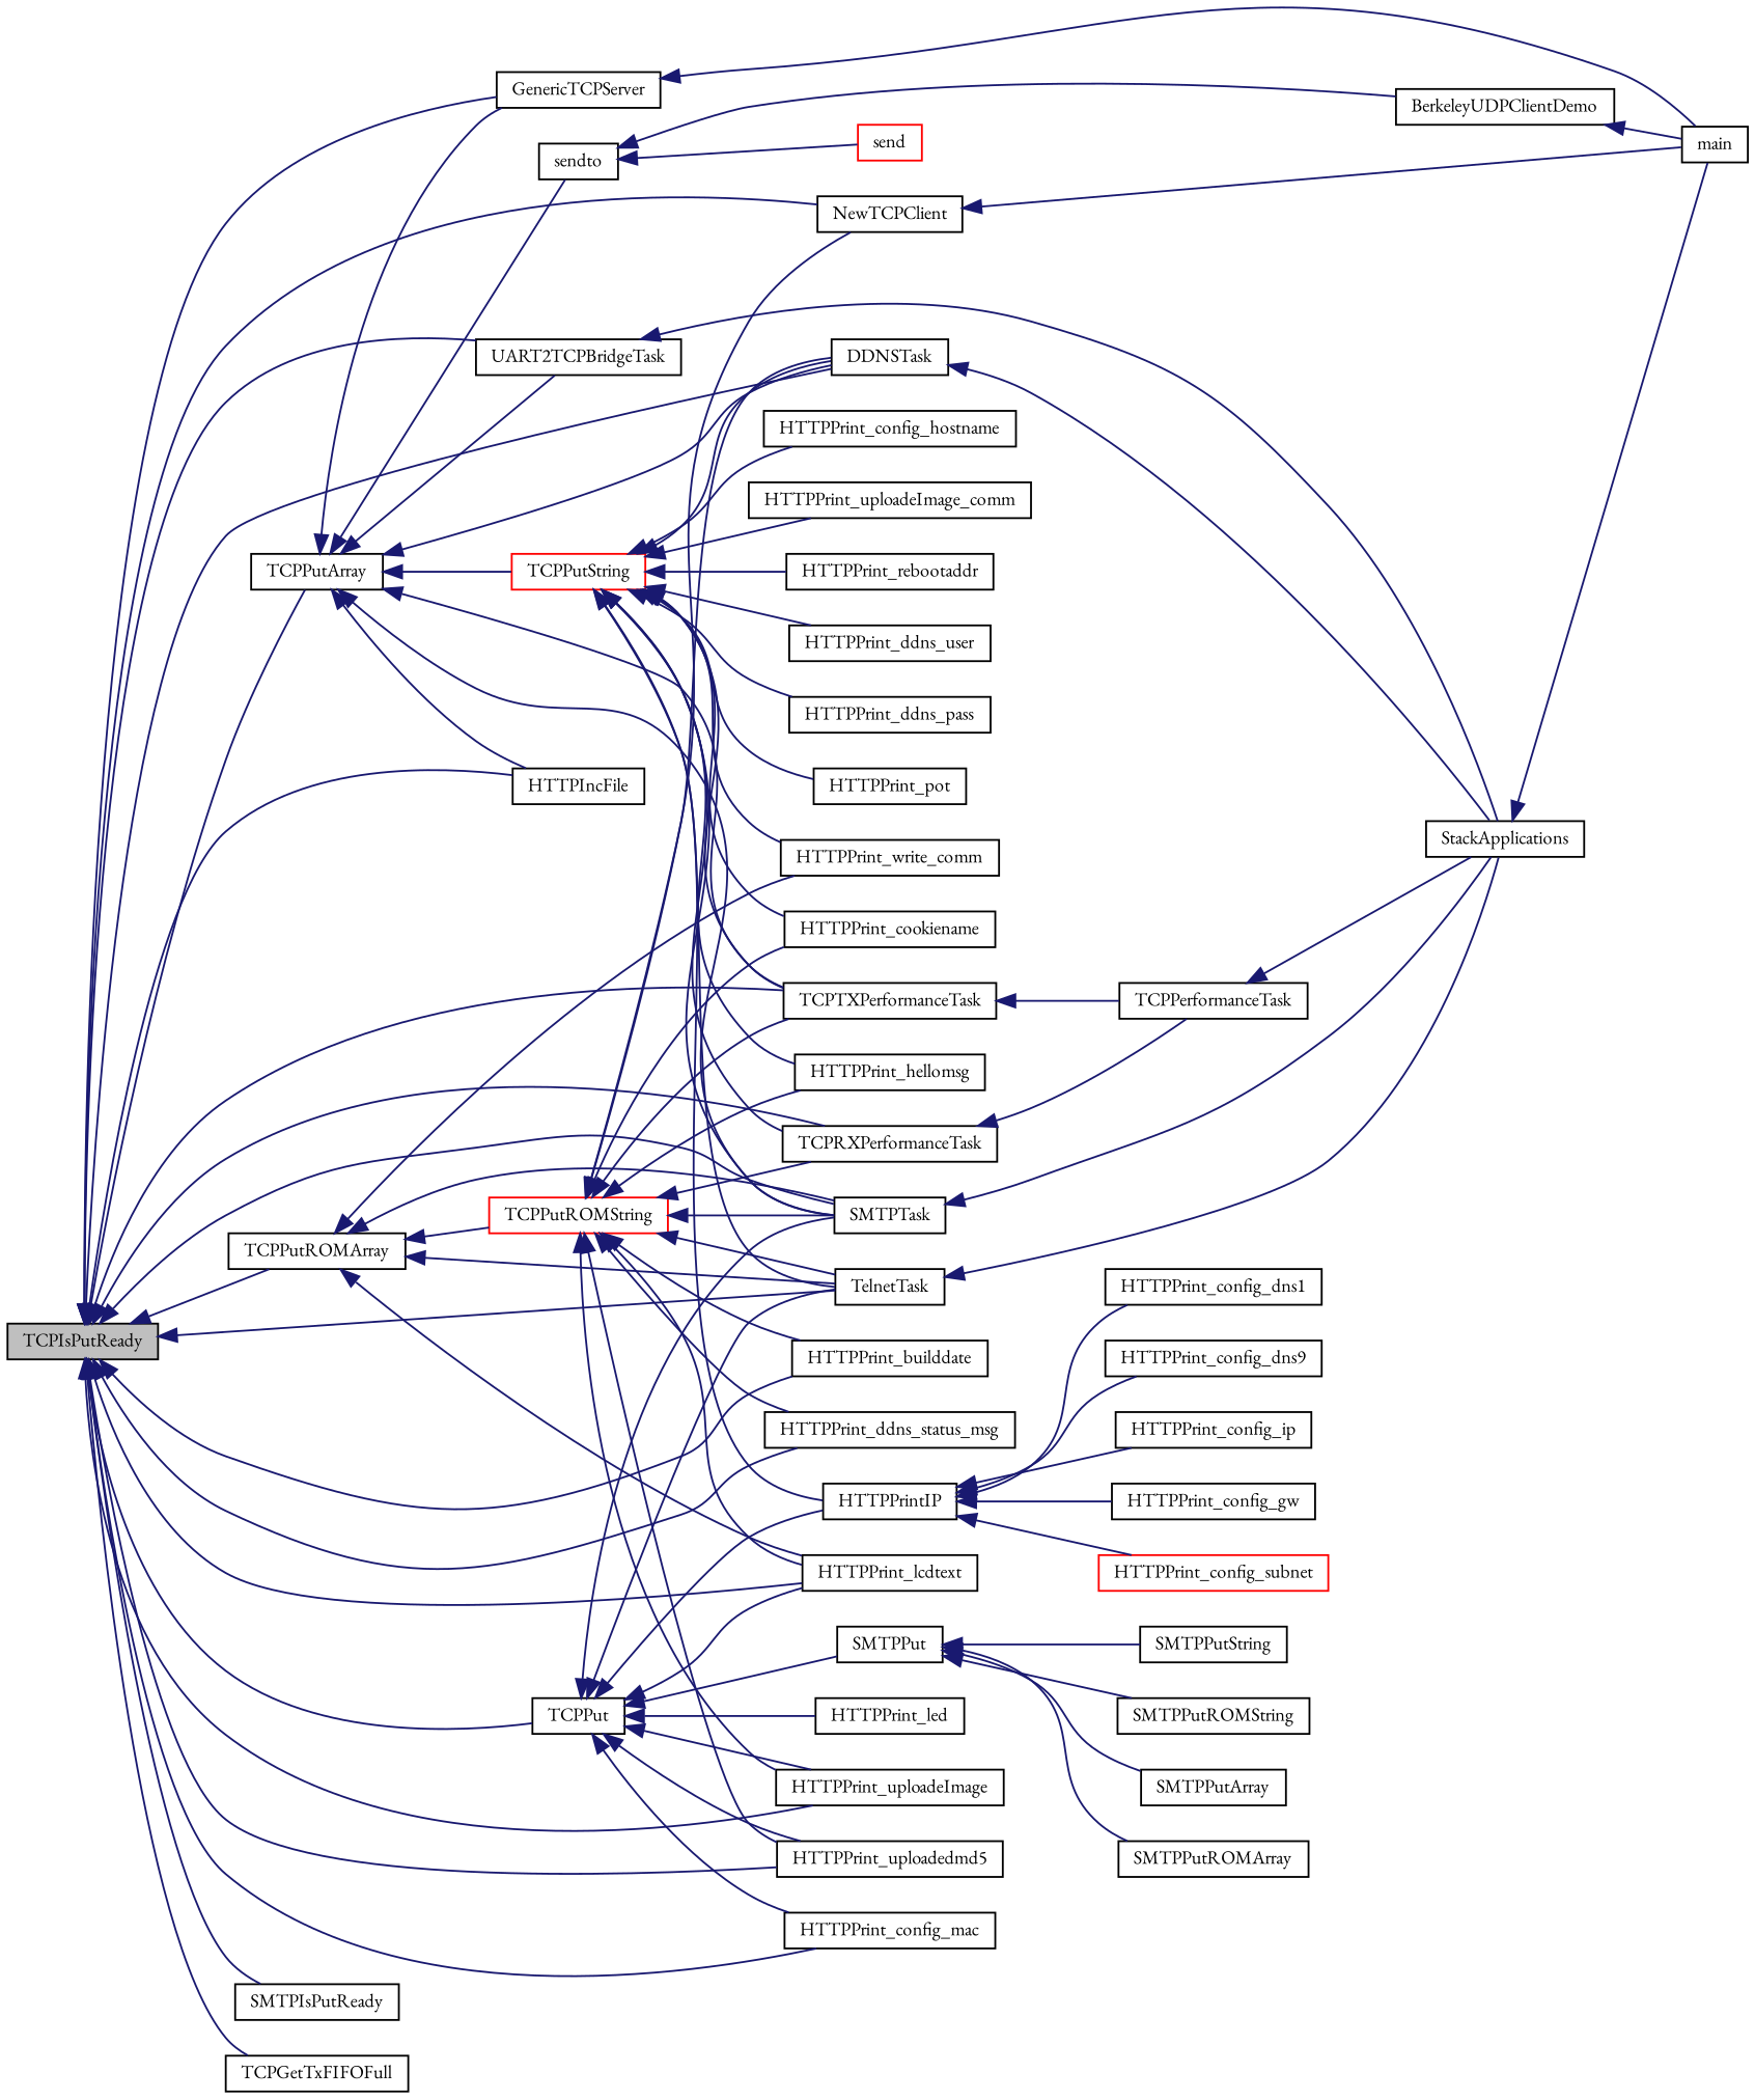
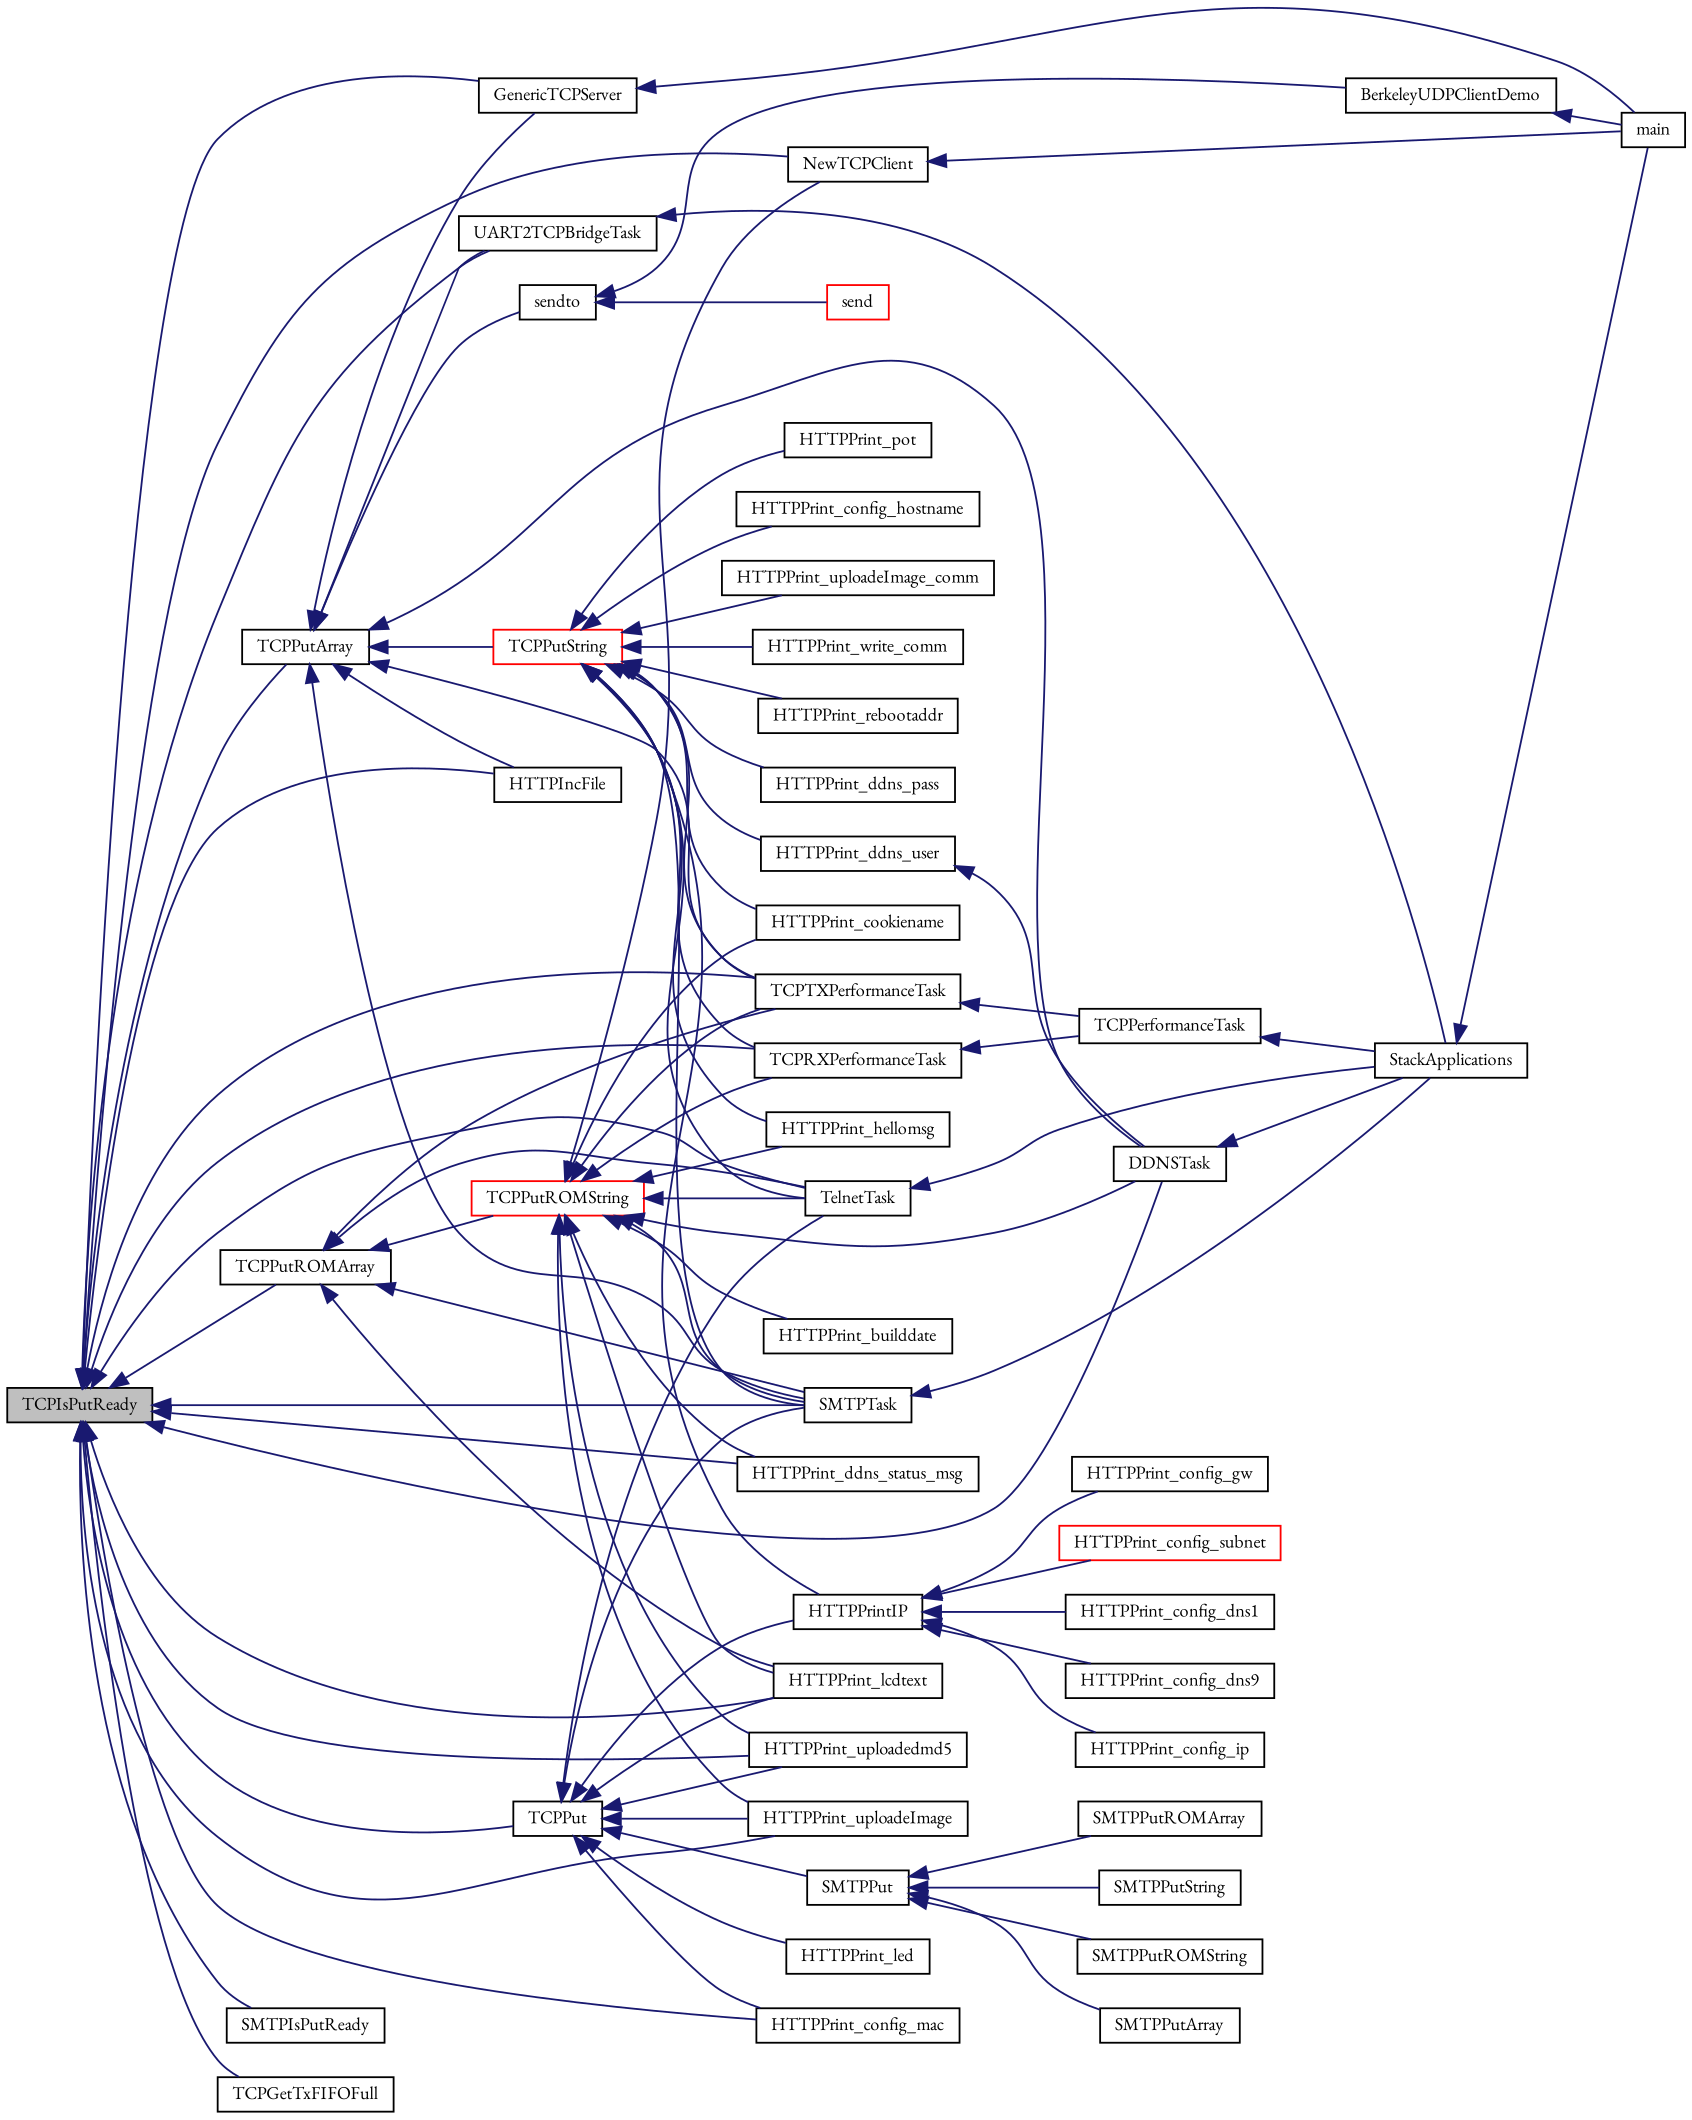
  digraph {
    fontname="EB Garamond"
    rankdir=LR
    node [color=black fillcolor=white fontname="EB Garamond" fontsize=10 shape=record style=filled]
    edge [color=midnightblue dir=back fontname="EB Garamond" fontsize=10 labelfontname=Helvetica labelfontsize=10 style=solid]
    n1 [fillcolor=grey75 fontcolor=black height=0.2 label=TCPIsPutReady width=0.4]
    n2 [height=0.2 label=DDNSTask width=0.4]
    n3 [height=0.2 label=HTTPIncFile width=0.4]
    n4 [height=0.2 label=SMTPTask width=0.4]
    n5 [height=0.2 label=SMTPIsPutReady width=0.4]
    n6 [height=0.2 label=TCPPut width=0.4]
    n7 [height=0.2 label=TelnetTask width=0.4]
    n8 [height=0.2 label=HTTPPrint_lcdtext width=0.4]
    n9 [height=0.2 label=HTTPPrint_uploadeImage width=0.4]
    n10 [height=0.2 label=HTTPPrint_uploadedmd5 width=0.4]
    n11 [height=0.2 label=HTTPPrint_config_mac width=0.4]
    n12 [height=0.2 label=TCPPutArray width=0.4]
    n13 [height=0.2 label=TCPTXPerformanceTask width=0.4]
    n14 [height=0.2 label=TCPRXPerformanceTask width=0.4]
    n15 [height=0.2 label=UART2TCPBridgeTask width=0.4]
    n16 [height=0.2 label=GenericTCPServer width=0.4]
    n17 [height=0.2 label=TCPPutROMArray width=0.4]
    n18 [height=0.2 label=HTTPPrint_builddate width=0.4]
    n19 [height=0.2 label=HTTPPrint_ddns_status_msg width=0.4]
    n20 [height=0.2 label=NewTCPClient width=0.4]
    n21 [height=0.2 label=TCPGetTxFIFOFull width=0.4]
    n22 [height=0.2 label=StackApplications width=0.4]
    n23 [height=0.2 label=SMTPPut width=0.4]
    n24 [height=0.2 label=HTTPPrint_led width=0.4]
    n25 [height=0.2 label=HTTPPrintIP width=0.4]
    n26 [height=0.2 label=sendto width=0.4]
    n27 [color=red height=0.2 label=TCPPutString width=0.4]
    n28 [height=0.2 label=TCPPerformanceTask width=0.4]
    n29 [height=0.2 label=main width=0.4]
    n30 [color=red height=0.2 label=TCPPutROMString width=0.4]
    n31 [height=0.2 label=SMTPPutArray width=0.4]
    n32 [height=0.2 label=SMTPPutROMArray width=0.4]
    n33 [height=0.2 label=SMTPPutString width=0.4]
    n34 [height=0.2 label=SMTPPutROMString width=0.4]
    n35 [height=0.2 label=HTTPPrint_config_ip width=0.4]
    n36 [height=0.2 label=HTTPPrint_config_gw width=0.4]
    n37 [color=red height=0.2 label=HTTPPrint_config_subnet width=0.4]
    n38 [height=0.2 label=HTTPPrint_config_dns1 width=0.4]
    n39 [height=0.2 label=HTTPPrint_config_dns9 width=0.4]
    n40 [color=red height=0.2 label=send width=0.4]
    n41 [height=0.2 label=BerkeleyUDPClientDemo width=0.4]
    n42 [height=0.2 label=HTTPPrint_pot width=0.4]
    n43 [height=0.2 label=HTTPPrint_hellomsg width=0.4]
    n44 [height=0.2 label=HTTPPrint_cookiename width=0.4]
    n45 [height=0.2 label=HTTPPrint_config_hostname width=0.4]
    n46 [height=0.2 label=HTTPPrint_uploadeImage_comm width=0.4]
    n47 [height=0.2 label=HTTPPrint_write_comm width=0.4]
    n48 [height=0.2 label=HTTPPrint_rebootaddr width=0.4]
    n49 [height=0.2 label=HTTPPrint_ddns_user width=0.4]
    n50 [height=0.2 label=HTTPPrint_ddns_pass width=0.4]
    n1 -> n2
    n1 -> n3
    n1 -> n4
    n1 -> n5
    n1 -> n6
    n1 -> n7
    n1 -> n8
    n1 -> n9
    n1 -> n10
    n1 -> n11
    n1 -> n12
    n1 -> n13
    n1 -> n14
    n1 -> n15
    n1 -> n16
    n1 -> n17
-   n1 -> n18
    n1 -> n19
    n1 -> n20
    n1 -> n21
    n2 -> n22
    n4 -> n22
    n6 -> n4
    n6 -> n7
    n6 -> n8
    n6 -> n9
    n6 -> n10
    n6 -> n11
    n6 -> n23
    n6 -> n24
    n6 -> n25
    n7 -> n22
    n12 -> n2
    n12 -> n3
    n12 -> n4
    n12 -> n13
    n12 -> n15
    n12 -> n16
    n12 -> n26
    n12 -> n27
    n13 -> n28
    n14 -> n28
    n15 -> n22
    n16 -> n29
    n17 -> n4
    n17 -> n7
    n17 -> n8
-   n17 -> n47
+   n17 -> n13
    n17 -> n30
    n20 -> n29
    n22 -> n29
    n23 -> n31
    n23 -> n32
    n23 -> n33
    n23 -> n34
    n25 -> n35
    n25 -> n36
    n25 -> n37
    n25 -> n38
    n25 -> n39
    n26 -> n40
    n26 -> n41
-   n27 -> n2
+   n49 -> n2
    n27 -> n4
    n27 -> n7
    n27 -> n13
    n27 -> n14
    n27 -> n25
    n27 -> n42
    n27 -> n43
    n27 -> n44
    n27 -> n45
    n27 -> n46
    n27 -> n47
    n27 -> n48
    n27 -> n49
    n27 -> n50
    n28 -> n22
    n30 -> n2
    n30 -> n4
    n30 -> n7
    n30 -> n8
    n30 -> n9
    n30 -> n10
    n30 -> n13
    n30 -> n14
    n30 -> n18
    n30 -> n19
    n30 -> n20
    n30 -> n43
    n30 -> n44
    n41 -> n29
  }
